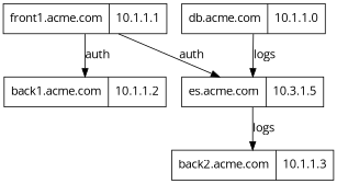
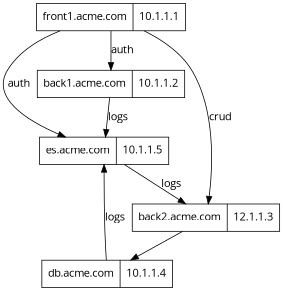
  digraph {
    fontname="Open Sans"
    rankdir=TB
    node [fontname="Open Sans" shape=record]
    edge [fontname="Open Sans"]
-   n1 [label="es.acme.com|10.3.1.5"]
-   n2 [label="back2.acme.com|10.1.1.3"]
+   n1 [label="es.acme.com|10.1.1.5"]
+   n2 [label="back2.acme.com|12.1.1.3"]
    n3 [label="front1.acme.com|10.1.1.1"]
    n4 [label="back1.acme.com|10.1.1.2"]
-   n5 [label="db.acme.com|10.1.1.0"]
+   n5 [label="db.acme.com|10.1.1.4"]
    n1 -> n2 [label=logs]
+   n2 -> n5
    n3 -> n1 [label=auth]
+   n3 -> n2 [label=crud]
    n3 -> n4 [label=auth]
+   n4 -> n1 [label=logs]
    n5 -> n1 [label=logs]
  }
